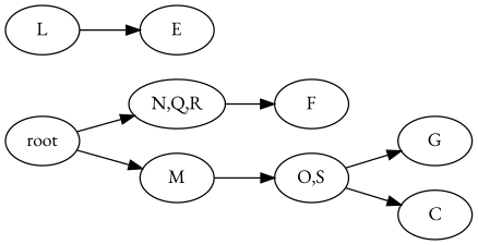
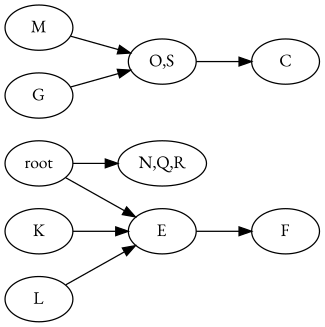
  strict digraph {
    fontname="EB Garamond"
    rankdir=LR
    node [fontname="EB Garamond"]
    edge [fontname="EB Garamond"]
    n1 [label=root]
    n2 [label="N,Q,R"]
    n3 [label=M]
+   n4 [label=K]
    n5 [label=E]
    n6 [label="O,S"]
    n7 [label=G]
    n8 [label=C]
    n9 [label=F]
    n10 [label=L]
    n1 -> n2
-   n1 -> n3
+   n1 -> n5
    n3 -> n6
-   n2 -> n9
-   n6 -> n7
+   n4 -> n5
+   n5 -> n9
+   n7 -> n6
    n6 -> n8
    n10 -> n5
  }
